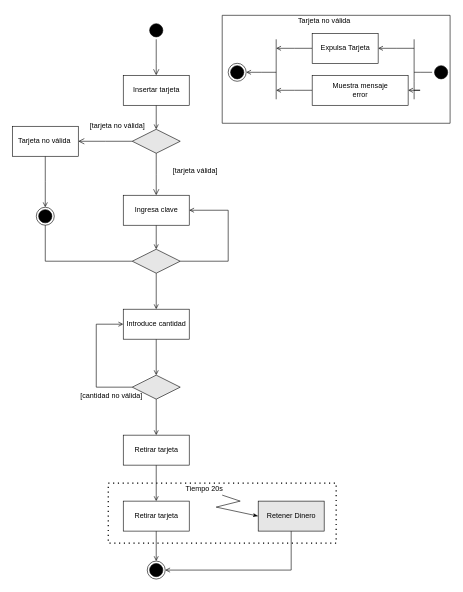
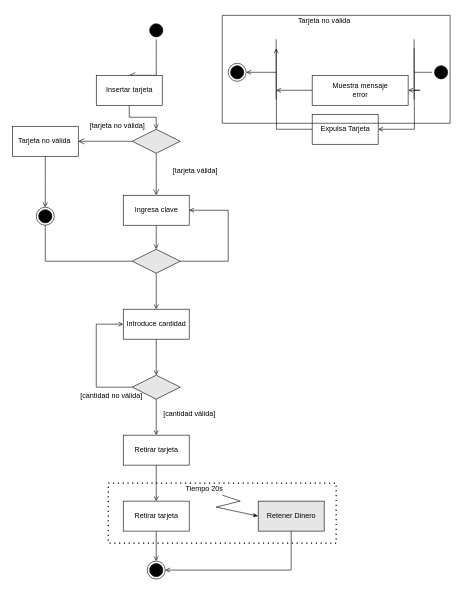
  <mxCell id="0" />
  <mxCell id="1" parent="0" />
  <mxCell id="2" value="" style="ellipse;html=1;shape=startState;fillColor=#000000;strokeColor=#000000;" vertex="1" parent="1"><mxGeometry x="245" y="35" width="30" height="30" as="geometry" /></mxCell>
  <mxCell id="3" value="" style="edgeStyle=orthogonalEdgeStyle;html=1;verticalAlign=bottom;endArrow=open;endSize=8;strokeColor=#000000;rounded=0;entryX=0.5;entryY=0;entryDx=0;entryDy=0;" edge="1" source="2" parent="1" target="5"><mxGeometry relative="1" as="geometry"><mxPoint x="255" y="125" as="targetPoint" /><Array as="points"><mxPoint x="260" y="105" /><mxPoint x="260" y="105" /></Array></mxGeometry></mxCell>
  <mxCell id="4" style="edgeStyle=orthogonalEdgeStyle;rounded=0;orthogonalLoop=1;jettySize=auto;html=1;entryX=0.5;entryY=0;entryDx=0;entryDy=0;strokeColor=#000000;endArrow=open;endFill=0;" edge="1" parent="1" source="5" target="6"><mxGeometry relative="1" as="geometry" /></mxCell>
- <mxCell id="5" value="Insertar tarjeta" style="html=1;" vertex="1" parent="1"><mxGeometry x="205" y="125" width="110" height="50" as="geometry" /></mxCell>
+ <mxCell id="5" value="Insertar tarjeta" style="html=1;" vertex="1" parent="1"><mxGeometry x="160" y="125" width="110" height="50" as="geometry" /></mxCell>
  <mxCell id="6" value="" style="rhombus;whiteSpace=wrap;html=1;fillColor=#E6E6E6;strokeColor=#000000;" vertex="1" parent="1"><mxGeometry x="220" y="215" width="80" height="40" as="geometry" /></mxCell>
  <mxCell id="7" value="" style="edgeStyle=orthogonalEdgeStyle;html=1;align=left;verticalAlign=bottom;endArrow=open;endSize=8;strokeColor=#000000;rounded=0;exitX=0.5;exitY=1;exitDx=0;exitDy=0;" edge="1" source="6" parent="1"><mxGeometry x="-1" relative="1" as="geometry"><mxPoint x="260" y="325" as="targetPoint" /><mxPoint x="260" y="265" as="sourcePoint" /></mxGeometry></mxCell>
  <mxCell id="8" value="" style="edgeStyle=orthogonalEdgeStyle;html=1;align=left;verticalAlign=top;endArrow=open;endSize=8;strokeColor=#000000;rounded=0;" edge="1" source="6" parent="1"><mxGeometry x="-1" y="22" relative="1" as="geometry"><mxPoint x="130" y="235" as="targetPoint" /><mxPoint x="10" y="-2" as="offset" /></mxGeometry></mxCell>
  <mxCell id="9" value="[tarjeta no válida]" style="text;html=1;align=center;verticalAlign=middle;resizable=0;points=[];autosize=1;strokeColor=none;fillColor=none;" vertex="1" parent="1"><mxGeometry x="140" y="195" width="110" height="30" as="geometry" /></mxCell>
  <mxCell id="10" value="[tarjeta válida]" style="text;html=1;align=center;verticalAlign=middle;resizable=0;points=[];autosize=1;strokeColor=none;fillColor=none;" vertex="1" parent="1"><mxGeometry x="275" y="270" width="100" height="30" as="geometry" /></mxCell>
  <mxCell id="11" style="edgeStyle=orthogonalEdgeStyle;rounded=0;orthogonalLoop=1;jettySize=auto;html=1;strokeColor=#000000;endArrow=open;endFill=0;" edge="1" parent="1" source="12" target="19"><mxGeometry relative="1" as="geometry" /></mxCell>
  <mxCell id="12" value="Ingresa clave" style="html=1;" vertex="1" parent="1"><mxGeometry x="205" y="325" width="110" height="50" as="geometry" /></mxCell>
  <mxCell id="13" style="edgeStyle=orthogonalEdgeStyle;rounded=0;orthogonalLoop=1;jettySize=auto;html=1;strokeColor=#000000;endArrow=open;endFill=0;" edge="1" parent="1" source="14"><mxGeometry relative="1" as="geometry"><mxPoint x="75" y="345" as="targetPoint" /></mxGeometry></mxCell>
  <mxCell id="14" value="Tarjeta no válida&amp;nbsp;" style="html=1;" vertex="1" parent="1"><mxGeometry x="20" y="210" width="110" height="50" as="geometry" /></mxCell>
  <mxCell id="15" value="" style="edgeStyle=orthogonalEdgeStyle;html=1;verticalAlign=bottom;endArrow=none;endSize=8;strokeColor=#000000;rounded=0;entryX=0;entryY=0.5;entryDx=0;entryDy=0;endFill=0;" edge="1" parent="1" target="19"><mxGeometry relative="1" as="geometry"><mxPoint x="75" y="435" as="targetPoint" /><mxPoint x="75" y="375" as="sourcePoint" /><Array as="points"><mxPoint x="75" y="435" /></Array></mxGeometry></mxCell>
  <mxCell id="16" value="" style="ellipse;html=1;shape=endState;fillColor=#000000;strokeColor=#000000;" vertex="1" parent="1"><mxGeometry x="60" y="345" width="30" height="30" as="geometry" /></mxCell>
  <mxCell id="17" style="edgeStyle=orthogonalEdgeStyle;rounded=0;orthogonalLoop=1;jettySize=auto;html=1;strokeColor=#000000;endArrow=open;endFill=0;entryX=1;entryY=0.5;entryDx=0;entryDy=0;" edge="1" parent="1" source="19" target="12"><mxGeometry relative="1" as="geometry"><mxPoint x="320" y="345" as="targetPoint" /><Array as="points"><mxPoint x="380" y="435" /><mxPoint x="380" y="350" /></Array></mxGeometry></mxCell>
  <mxCell id="18" style="edgeStyle=orthogonalEdgeStyle;rounded=0;orthogonalLoop=1;jettySize=auto;html=1;entryX=0.5;entryY=0;entryDx=0;entryDy=0;strokeColor=#000000;endArrow=open;endFill=0;" edge="1" parent="1" source="19" target="21"><mxGeometry relative="1" as="geometry" /></mxCell>
  <mxCell id="19" value="" style="rhombus;whiteSpace=wrap;html=1;fillColor=#E6E6E6;strokeColor=#000000;" vertex="1" parent="1"><mxGeometry x="220" y="415" width="80" height="40" as="geometry" /></mxCell>
  <mxCell id="20" style="edgeStyle=orthogonalEdgeStyle;rounded=0;orthogonalLoop=1;jettySize=auto;html=1;strokeColor=#000000;endArrow=open;endFill=0;" edge="1" parent="1" source="21" target="24"><mxGeometry relative="1" as="geometry" /></mxCell>
  <mxCell id="21" value="Introduce cantidad" style="html=1;" vertex="1" parent="1"><mxGeometry x="205" y="515" width="110" height="50" as="geometry" /></mxCell>
  <mxCell id="22" style="edgeStyle=orthogonalEdgeStyle;rounded=0;orthogonalLoop=1;jettySize=auto;html=1;entryX=0;entryY=0.5;entryDx=0;entryDy=0;strokeColor=#000000;endArrow=open;endFill=0;" edge="1" parent="1" source="24" target="21"><mxGeometry relative="1" as="geometry"><Array as="points"><mxPoint x="160" y="645" /><mxPoint x="160" y="540" /></Array></mxGeometry></mxCell>
  <mxCell id="23" style="edgeStyle=orthogonalEdgeStyle;rounded=0;orthogonalLoop=1;jettySize=auto;html=1;entryX=0.5;entryY=0;entryDx=0;entryDy=0;strokeColor=#000000;endArrow=open;endFill=0;" edge="1" parent="1" source="24" target="26"><mxGeometry relative="1" as="geometry" /></mxCell>
  <mxCell id="24" value="" style="rhombus;whiteSpace=wrap;html=1;fillColor=#E6E6E6;strokeColor=#000000;" vertex="1" parent="1"><mxGeometry x="220" y="625" width="80" height="40" as="geometry" /></mxCell>
  <mxCell id="25" style="edgeStyle=orthogonalEdgeStyle;rounded=0;orthogonalLoop=1;jettySize=auto;html=1;entryX=0.5;entryY=0;entryDx=0;entryDy=0;strokeColor=#000000;endArrow=open;endFill=0;" edge="1" parent="1" source="26" target="30"><mxGeometry relative="1" as="geometry" /></mxCell>
  <mxCell id="26" value="Retirar tarjeta" style="html=1;" vertex="1" parent="1"><mxGeometry x="205" y="725" width="110" height="50" as="geometry" /></mxCell>
+ <mxCell id="27" value="[cantidad válida]" style="text;html=1;align=center;verticalAlign=middle;resizable=0;points=[];autosize=1;strokeColor=none;fillColor=none;" vertex="1" parent="1"><mxGeometry x="260" y="675" width="110" height="30" as="geometry" /></mxCell>
  <mxCell id="28" value="[cantidad no válida]" style="text;html=1;align=center;verticalAlign=middle;resizable=0;points=[];autosize=1;strokeColor=none;fillColor=none;" vertex="1" parent="1"><mxGeometry x="120" y="645" width="130" height="30" as="geometry" /></mxCell>
  <mxCell id="29" style="edgeStyle=orthogonalEdgeStyle;rounded=0;orthogonalLoop=1;jettySize=auto;html=1;entryX=0.5;entryY=0;entryDx=0;entryDy=0;strokeColor=#000000;endArrow=open;endFill=0;" edge="1" parent="1" source="30" target="31"><mxGeometry relative="1" as="geometry" /></mxCell>
  <mxCell id="30" value="Retirar tarjeta" style="html=1;" vertex="1" parent="1"><mxGeometry x="205" y="835" width="110" height="50" as="geometry" /></mxCell>
  <mxCell id="31" value="" style="ellipse;html=1;shape=endState;fillColor=#000000;strokeColor=#000000;" vertex="1" parent="1"><mxGeometry x="245" y="935" width="30" height="30" as="geometry" /></mxCell>
  <mxCell id="32" style="edgeStyle=orthogonalEdgeStyle;rounded=0;orthogonalLoop=1;jettySize=auto;html=1;entryX=1;entryY=0.5;entryDx=0;entryDy=0;strokeColor=#000000;endArrow=open;endFill=0;" edge="1" parent="1" source="33" target="31"><mxGeometry relative="1" as="geometry"><Array as="points"><mxPoint x="485" y="950" /></Array></mxGeometry></mxCell>
  <mxCell id="33" value="Retener Dinero" style="html=1;fillColor=#e6e6e6;" vertex="1" parent="1"><mxGeometry x="430" y="835" width="110" height="50" as="geometry" /></mxCell>
  <mxCell id="34" value="" style="endArrow=none;dashed=1;html=1;dashPattern=1 3;strokeWidth=2;rounded=0;strokeColor=#000000;" edge="1" parent="1"><mxGeometry width="50" height="50" relative="1" as="geometry"><mxPoint x="180" y="805" as="sourcePoint" /><mxPoint x="180" y="805" as="targetPoint" /><Array as="points"><mxPoint x="370" y="805" /><mxPoint x="560" y="805" /><mxPoint x="560" y="905" /><mxPoint x="370" y="905" /><mxPoint x="180" y="905" /></Array></mxGeometry></mxCell>
  <mxCell id="35" value="" style="endArrow=classicThin;html=1;rounded=0;strokeColor=#000000;entryX=0;entryY=0.5;entryDx=0;entryDy=0;endFill=1;" edge="1" parent="1" target="33"><mxGeometry width="50" height="50" relative="1" as="geometry"><mxPoint x="370" y="825" as="sourcePoint" /><mxPoint x="400" y="835" as="targetPoint" /><Array as="points"><mxPoint x="400" y="835" /><mxPoint x="360" y="845" /></Array></mxGeometry></mxCell>
  <mxCell id="36" value="Tiempo 20s" style="text;html=1;align=center;verticalAlign=middle;resizable=0;points=[];autosize=1;strokeColor=none;fillColor=none;" vertex="1" parent="1"><mxGeometry x="295" y="800" width="90" height="30" as="geometry" /></mxCell>
  <mxCell id="37" style="edgeStyle=orthogonalEdgeStyle;rounded=0;orthogonalLoop=1;jettySize=auto;html=1;strokeColor=#000000;endArrow=none;endFill=0;startArrow=open;startFill=0;" edge="1" parent="1" source="38"><mxGeometry relative="1" as="geometry"><mxPoint x="460" y="120" as="targetPoint" /></mxGeometry></mxCell>
  <mxCell id="38" value="" style="ellipse;html=1;shape=endState;fillColor=#000000;strokeColor=#000000;" vertex="1" parent="1"><mxGeometry x="380" y="105" width="30" height="30" as="geometry" /></mxCell>
  <mxCell id="39" style="edgeStyle=orthogonalEdgeStyle;rounded=0;orthogonalLoop=1;jettySize=auto;html=1;strokeColor=#000000;startArrow=none;startFill=0;endArrow=none;endFill=0;" edge="1" parent="1" source="40"><mxGeometry relative="1" as="geometry"><mxPoint x="690" y="120" as="targetPoint" /></mxGeometry></mxCell>
  <mxCell id="40" value="" style="ellipse;html=1;shape=startState;fillColor=#000000;strokeColor=#000000;" vertex="1" parent="1"><mxGeometry x="720" y="105" width="30" height="30" as="geometry" /></mxCell>
  <mxCell id="41" value="" style="endArrow=none;html=1;rounded=0;strokeColor=#000000;" edge="1" parent="1"><mxGeometry width="50" height="50" relative="1" as="geometry"><mxPoint x="460" y="165" as="sourcePoint" /><mxPoint x="460" y="65" as="targetPoint" /></mxGeometry></mxCell>
  <mxCell id="42" value="" style="endArrow=none;html=1;rounded=0;strokeColor=#000000;" edge="1" parent="1"><mxGeometry width="50" height="50" relative="1" as="geometry"><mxPoint x="690" y="165" as="sourcePoint" /><mxPoint x="690" y="65" as="targetPoint" /><Array as="points"><mxPoint x="690" y="135" /></Array></mxGeometry></mxCell>
  <mxCell id="43" style="edgeStyle=orthogonalEdgeStyle;rounded=0;orthogonalLoop=1;jettySize=auto;html=1;strokeColor=#000000;startArrow=none;startFill=0;endArrow=open;endFill=0;" edge="1" parent="1" source="45"><mxGeometry relative="1" as="geometry"><mxPoint x="460" y="80" as="targetPoint" /></mxGeometry></mxCell>
  <mxCell id="44" style="edgeStyle=orthogonalEdgeStyle;rounded=0;orthogonalLoop=1;jettySize=auto;html=1;strokeColor=#000000;startArrow=open;startFill=0;endArrow=none;endFill=0;" edge="1" parent="1" source="45"><mxGeometry relative="1" as="geometry"><mxPoint x="690" y="80" as="targetPoint" /></mxGeometry></mxCell>
- <mxCell id="45" value="Expulsa Tarjeta" style="html=1;" vertex="1" parent="1"><mxGeometry x="520" y="55" width="110" height="50" as="geometry" /></mxCell>
+ <mxCell id="45" value="Expulsa Tarjeta" style="html=1;" vertex="1" parent="1"><mxGeometry x="520" y="190" width="110" height="50" as="geometry" /></mxCell>
  <mxCell id="46" style="edgeStyle=orthogonalEdgeStyle;rounded=0;orthogonalLoop=1;jettySize=auto;html=1;strokeColor=#000000;startArrow=none;startFill=0;endArrow=open;endFill=0;" edge="1" parent="1" source="48"><mxGeometry relative="1" as="geometry"><mxPoint x="460" y="150" as="targetPoint" /></mxGeometry></mxCell>
  <mxCell id="47" style="edgeStyle=orthogonalEdgeStyle;rounded=0;orthogonalLoop=1;jettySize=auto;html=1;strokeColor=#000000;startArrow=open;startFill=0;endArrow=none;endFill=0;" edge="1" parent="1" source="48"><mxGeometry relative="1" as="geometry"><mxPoint x="690" y="150" as="targetPoint" /></mxGeometry></mxCell>
  <mxCell id="48" value="Muestra mensaje &lt;br&gt;error" style="html=1;" vertex="1" parent="1"><mxGeometry x="520" y="125" width="160" height="50" as="geometry" /></mxCell>
  <mxCell id="49" value="" style="endArrow=none;html=1;rounded=0;strokeColor=#000000;" edge="1" parent="1"><mxGeometry width="50" height="50" relative="1" as="geometry"><mxPoint x="370" y="25" as="sourcePoint" /><mxPoint x="370" y="25" as="targetPoint" /><Array as="points"><mxPoint x="370" y="205" /><mxPoint x="750" y="205" /><mxPoint x="750" y="25" /></Array></mxGeometry></mxCell>
  <mxCell id="50" value="Tarjeta no válida" style="text;html=1;align=center;verticalAlign=middle;resizable=0;points=[];autosize=1;strokeColor=none;fillColor=none;" vertex="1" parent="1"><mxGeometry x="485" y="20" width="110" height="30" as="geometry" /></mxCell>
